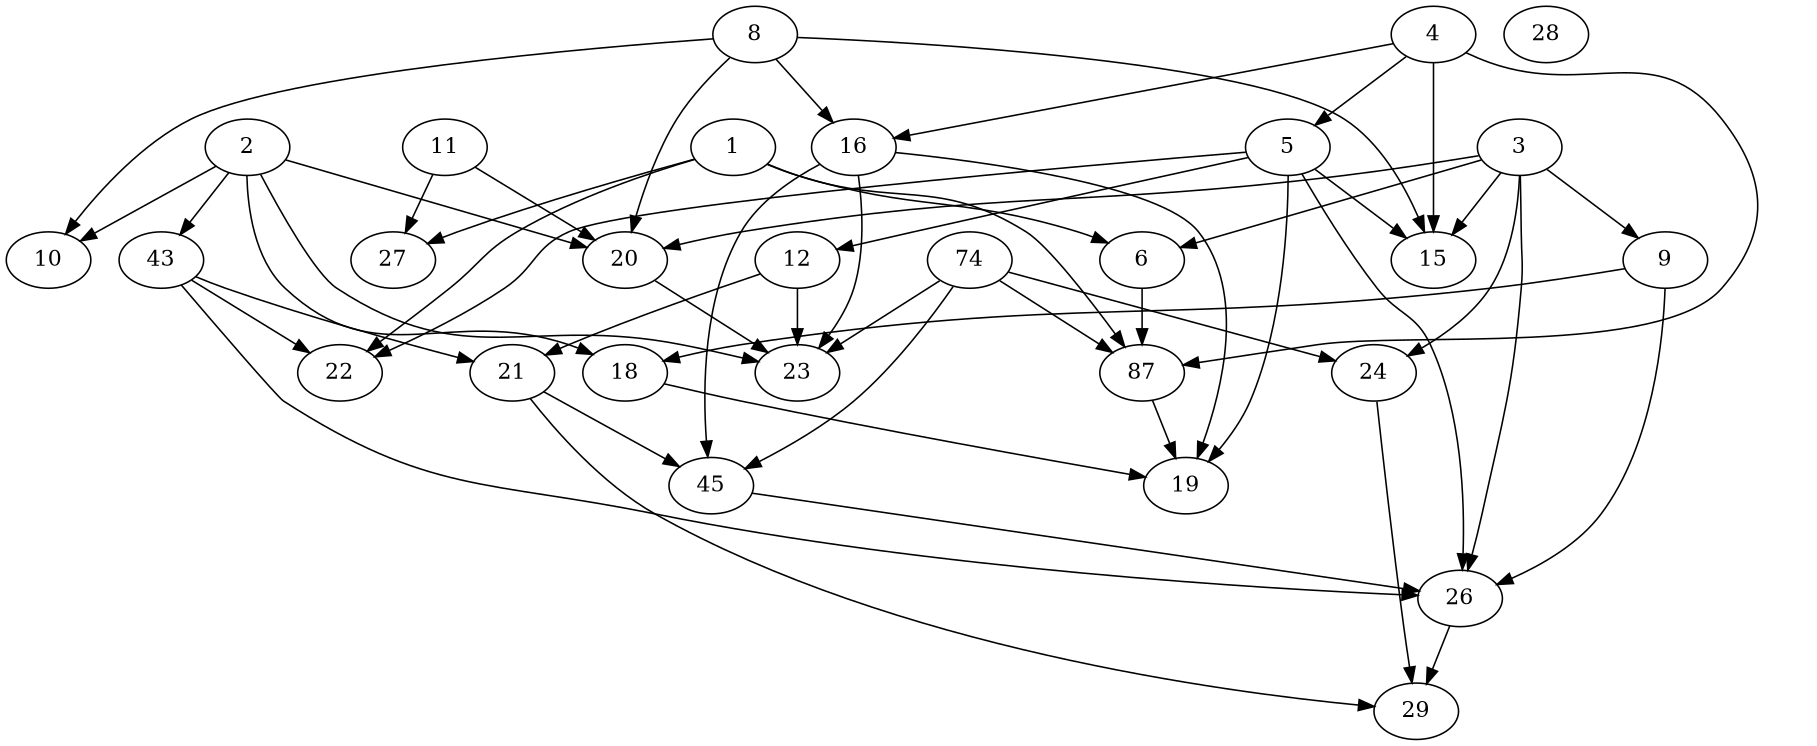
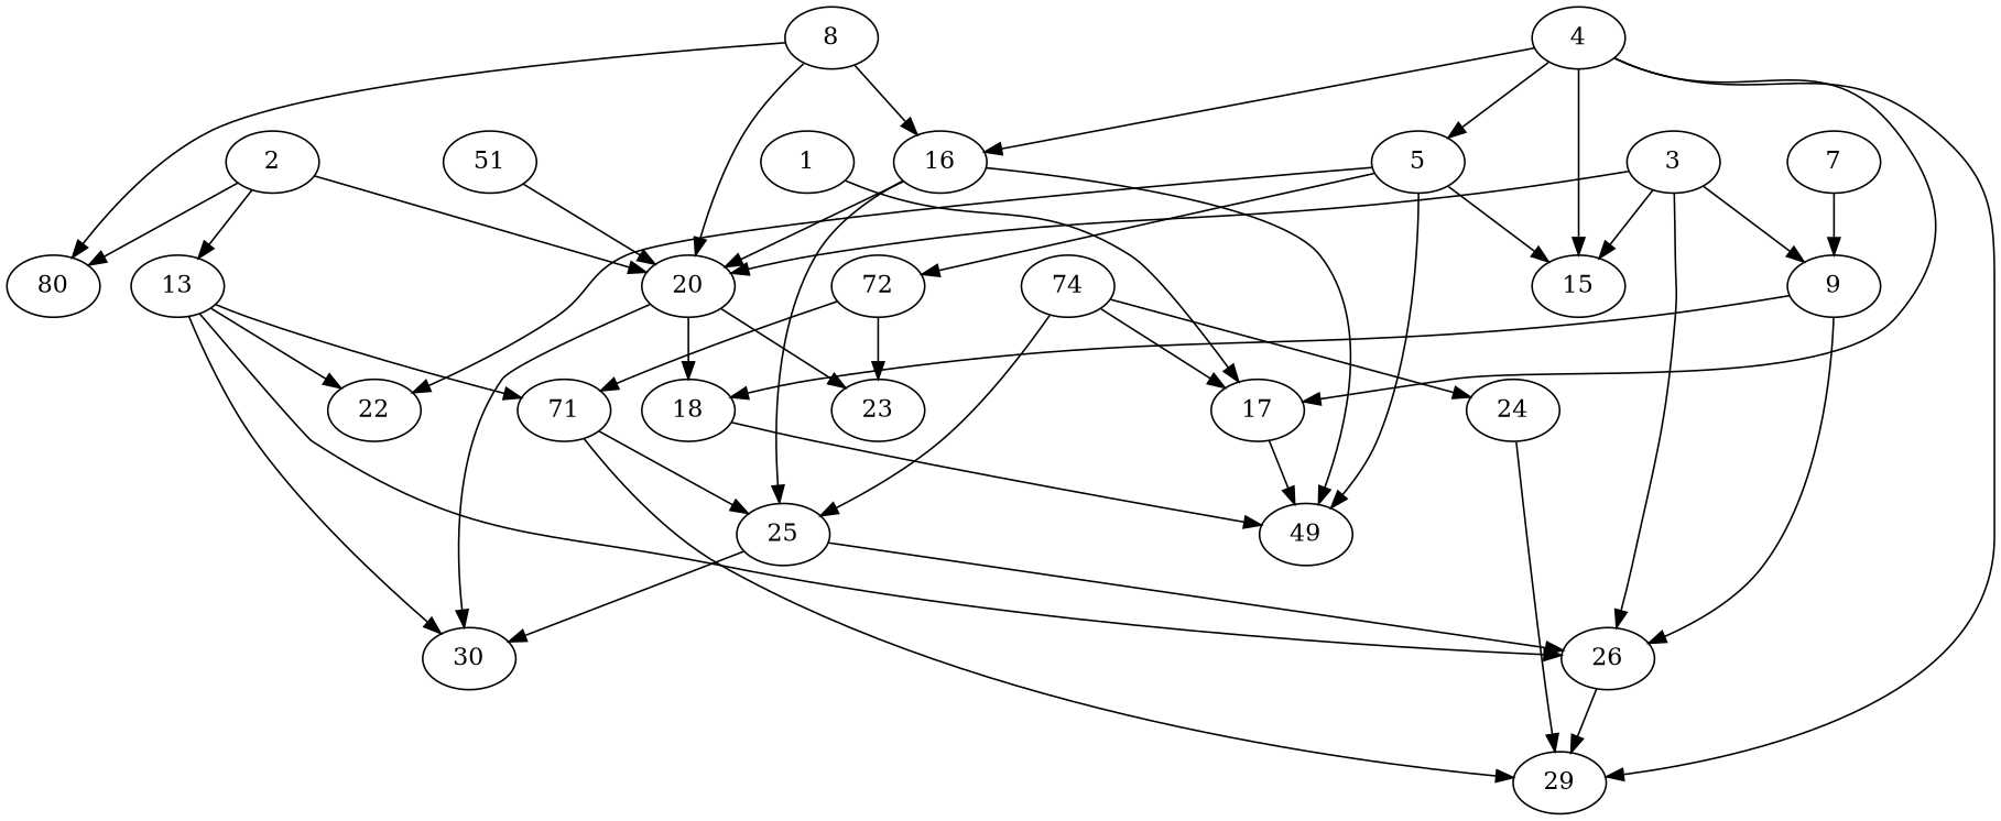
  digraph {
    node [Weight=9]
    edge [Weight=10]
    1 [Weight=8]
-   6 [Weight=2]
-   17 [Weight=6 label=87]
+   17 [Weight=6]
    22 [Weight=4]
-   27 [Weight=10]
-   19 [Weight=7]
+   19 [Weight=7 label=49]
    18 [Weight=4]
    2 [Weight=7]
-   10 [Weight=5]
-   13 [label=43]
+   10 [Weight=5 label=80]
+   13
    20 [Weight=6]
    23
    26 [Weight=3]
-   21 [Weight=10]
+   21 [Weight=10 label=71]
+   30 [Weight=6]
    3 [Weight=6]
    9 [Weight=10]
    15 [Weight=4]
    24 [Weight=3]
    29
    4 [Weight=6]
    5 [Weight=8]
    16 [Weight=10]
-   12
-   25 [Weight=8 label=45]
+   12 [label=72]
+   25 [Weight=8]
+   7 [Weight=7]
    8 [Weight=2]
-   11
+   11 [label=51]
    n29 [label=74]
-   28 [Weight=3]
-   1 -> 6 [Weight=8]
    1 -> 17 [Weight=5]
-   1 -> 22
-   1 -> 27
-   6 -> 17 [Weight=5]
    17 -> 19 [Weight=6]
    18 -> 19
-   2 -> 18 [Weight=3]
+   20 -> 18 [Weight=3]
    2 -> 10 [Weight=3]
    2 -> 13 [Weight=9]
    2 -> 20 [Weight=2]
-   2 -> 23
    13 -> 22 [Weight=7]
    13 -> 26 [Weight=6]
    13 -> 21 [Weight=9]
+   13 -> 30
    20 -> 23
+   20 -> 30 [Weight=9]
    26 -> 29 [Weight=6]
    21 -> 29 [Weight=3]
    21 -> 25 [Weight=3]
-   3 -> 6 [Weight=6]
    3 -> 20 [Weight=3]
    3 -> 26 [Weight=4]
    3 -> 9
    3 -> 15 [Weight=6]
-   3 -> 24 [Weight=9]
    9 -> 18 [Weight=4]
    9 -> 26 [Weight=5]
    24 -> 29 [Weight=7]
    4 -> 17 [Weight=6]
    4 -> 15 [Weight=8]
+   4 -> 29 [Weight=2]
    4 -> 5 [Weight=3]
    4 -> 16 [Weight=6]
    5 -> 22 [Weight=8]
    5 -> 19
-   5 -> 26 [Weight=2]
    5 -> 15 [Weight=4]
    5 -> 12 [Weight=6]
    16 -> 19 [Weight=6]
-   16 -> 23 [Weight=5]
+   16 -> 20 [Weight=5]
    16 -> 25 [Weight=5]
    12 -> 23 [Weight=6]
    12 -> 21 [Weight=7]
    25 -> 26 [Weight=7]
+   25 -> 30 [Weight=8]
+   7 -> 9 [Weight=2]
    8 -> 10 [Weight=4]
    8 -> 20 [Weight=9]
-   8 -> 15
    8 -> 16 [Weight=3]
-   11 -> 27 [Weight=4]
    11 -> 20
    n29 -> 17 [Weight=3]
-   n29 -> 23 [Weight=8]
    n29 -> 24 [Weight=8]
    n29 -> 25 [Weight=3]
  }
